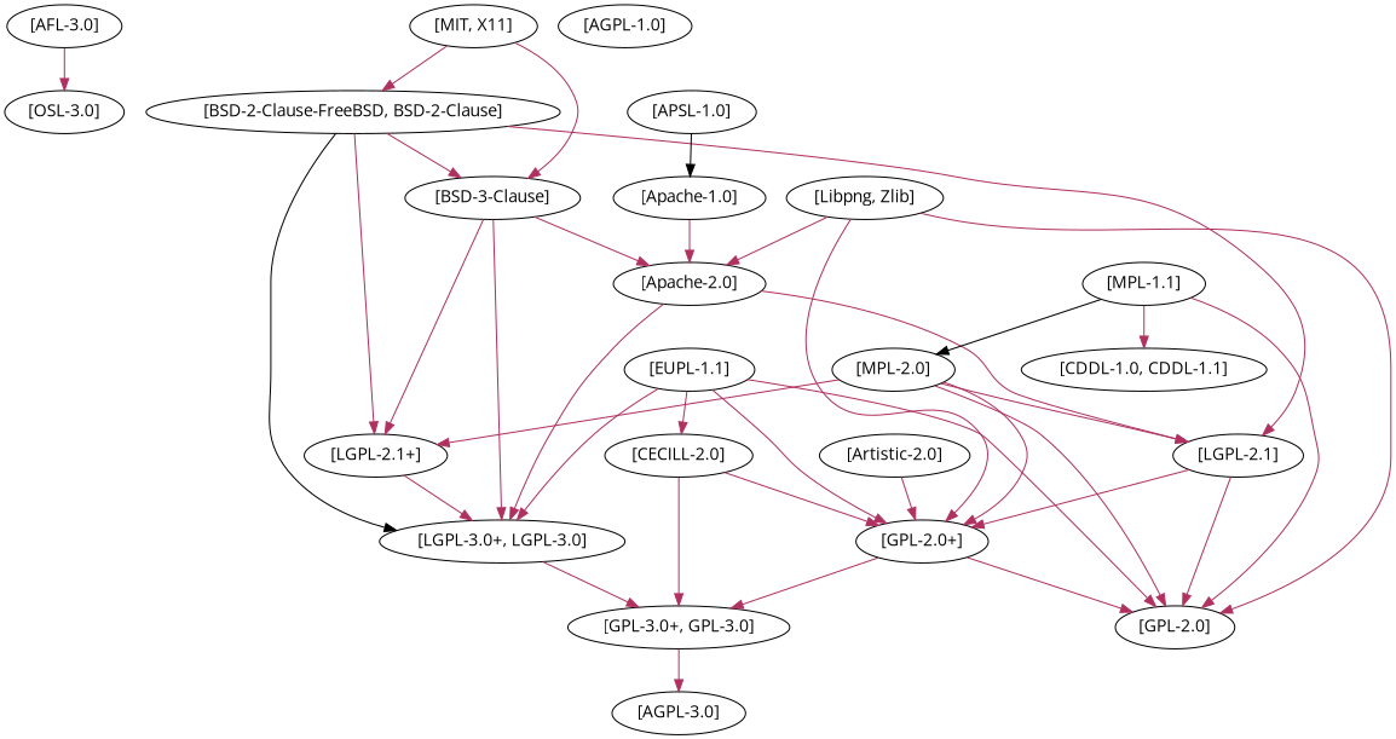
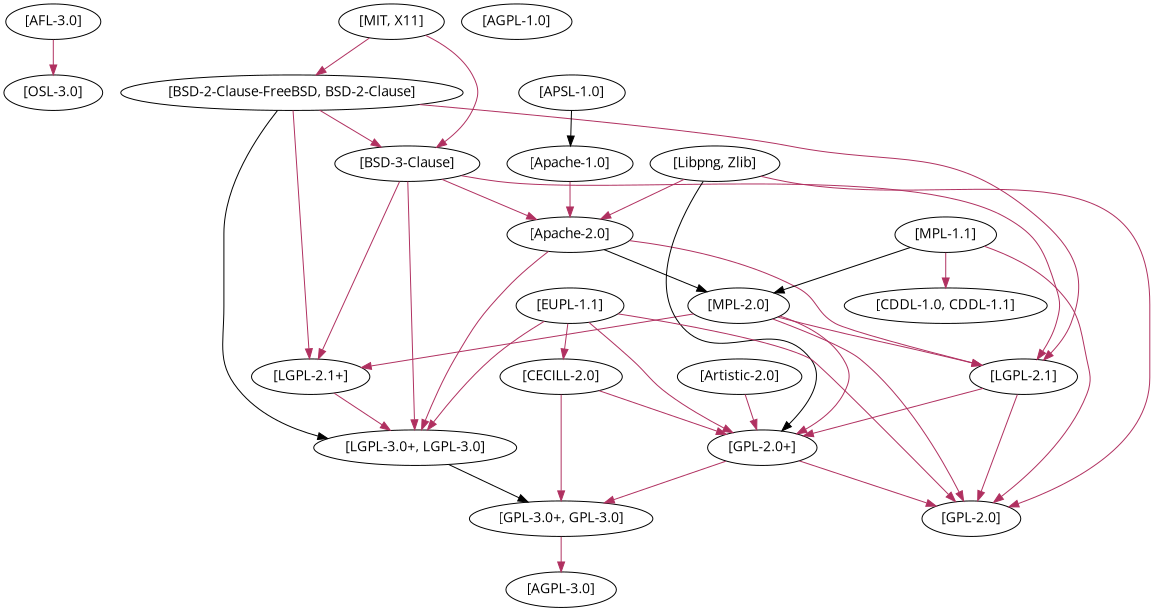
  digraph {
    fontname="Open Sans"
    node [fontname="Open Sans"]
    edge [color=maroon fontname="Open Sans"]
    n1 [label="[AFL-3.0]"]
    n2 [label="[OSL-3.0]"]
    n3 [label="[MIT, X11]"]
    n4 [label="[BSD-2-Clause-FreeBSD, BSD-2-Clause]"]
    n5 [label="[BSD-3-Clause]"]
    n6 [label="[LGPL-2.1]"]
    n7 [label="[LGPL-2.1+]"]
    n8 [label="[LGPL-3.0+, LGPL-3.0]"]
    n9 [label="[Apache-2.0]"]
    n10 [label="[GPL-2.0]"]
    n11 [label="[GPL-2.0+]"]
    n12 [label="[GPL-3.0+, GPL-3.0]"]
    n13 [label="[MPL-2.0]"]
    n14 [label="[Libpng, Zlib]"]
    n15 [label="[CDDL-1.0, CDDL-1.1]"]
    n16 [label="[MPL-1.1]"]
    n17 [label="[Artistic-2.0]"]
    n18 [label="[AGPL-3.0]"]
    n19 [label="[EUPL-1.1]"]
    n20 [label="[CECILL-2.0]"]
    n21 [label="[AGPL-1.0]"]
    n22 [label="[Apache-1.0]"]
    n23 [label="[APSL-1.0]"]
    n1 -> n2
    n3 -> n4
    n3 -> n5
    n4 -> n5
    n4 -> n6
    n4 -> n7
    n4 -> n8 [color=black]
+   n5 -> n6
    n5 -> n7
    n5 -> n8
    n5 -> n9
    n6 -> n10
    n6 -> n11
    n7 -> n8
-   n8 -> n12
+   n8 -> n12 [color=black]
    n9 -> n6
    n9 -> n8
+   n9 -> n13 [color=black]
    n11 -> n10
    n11 -> n12
    n12 -> n18
    n13 -> n6
    n13 -> n7
    n13 -> n10
    n13 -> n11
    n14 -> n9
    n14 -> n10
-   n14 -> n11
+   n14 -> n11 [color=black]
    n16 -> n10
    n16 -> n13 [color=black]
    n16 -> n15
    n17 -> n11
    n19 -> n8
    n19 -> n10
    n19 -> n11
    n19 -> n20
    n20 -> n11
    n20 -> n12
    n22 -> n9
    n23 -> n22 [color=black]
  }
